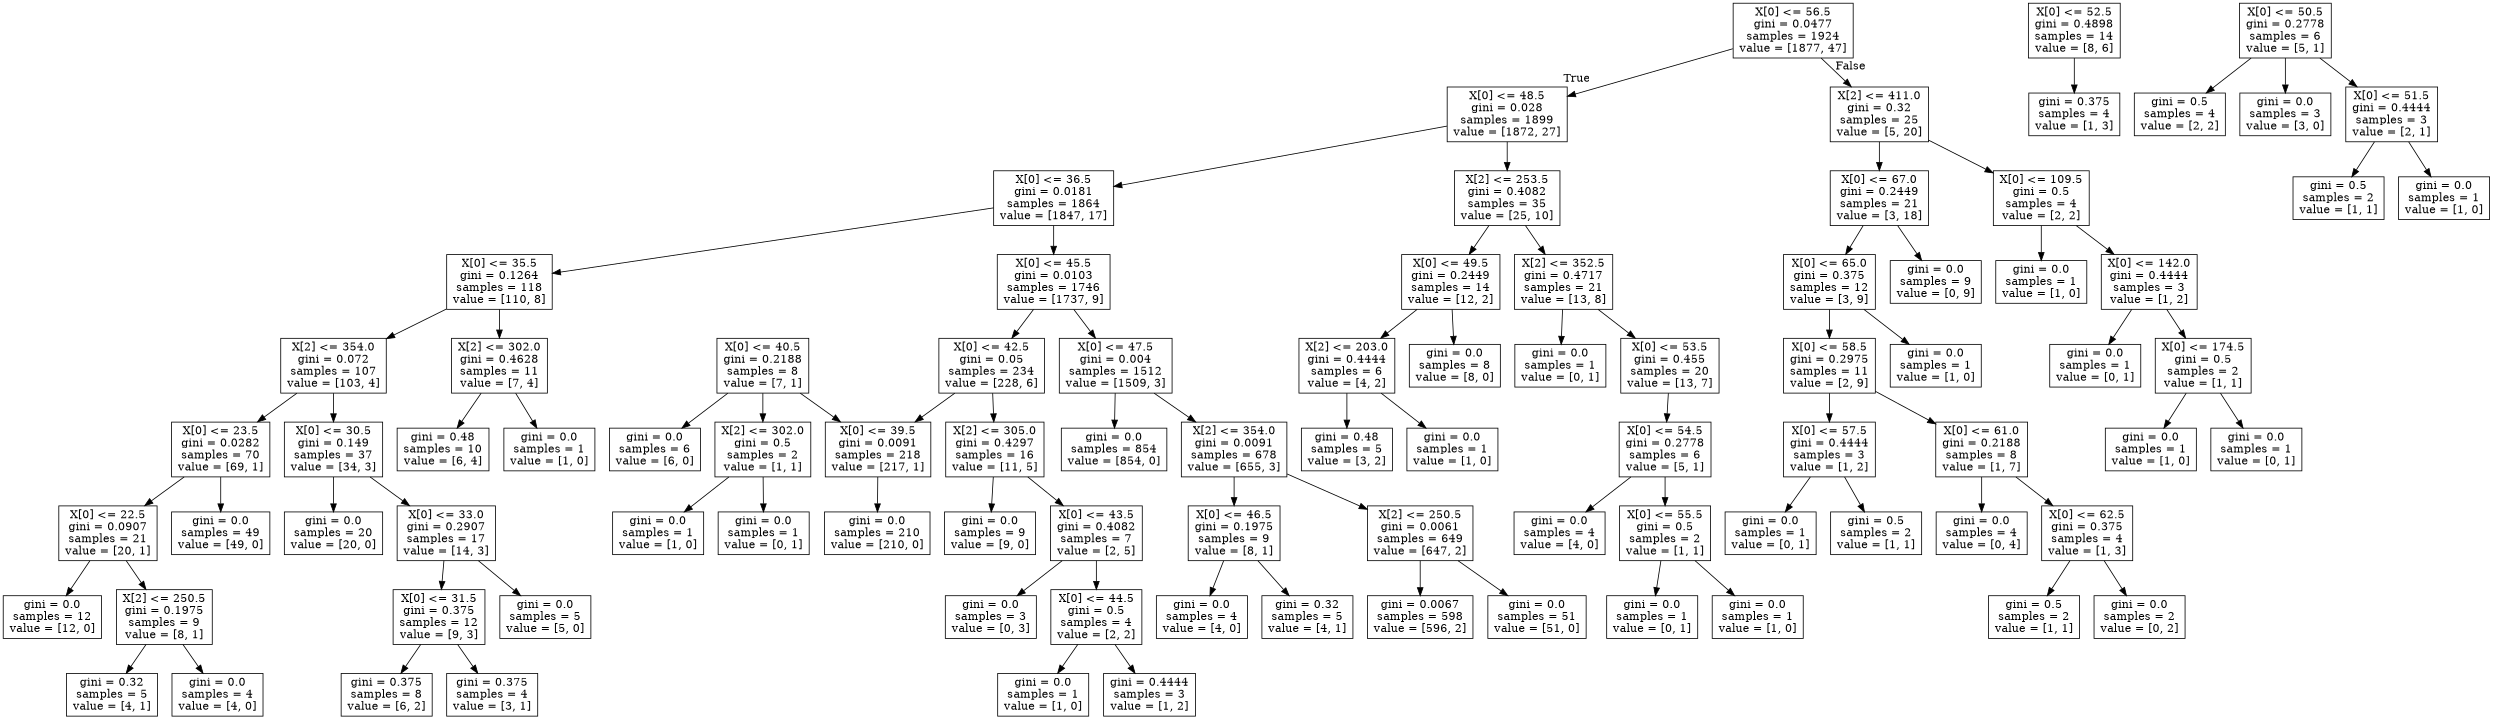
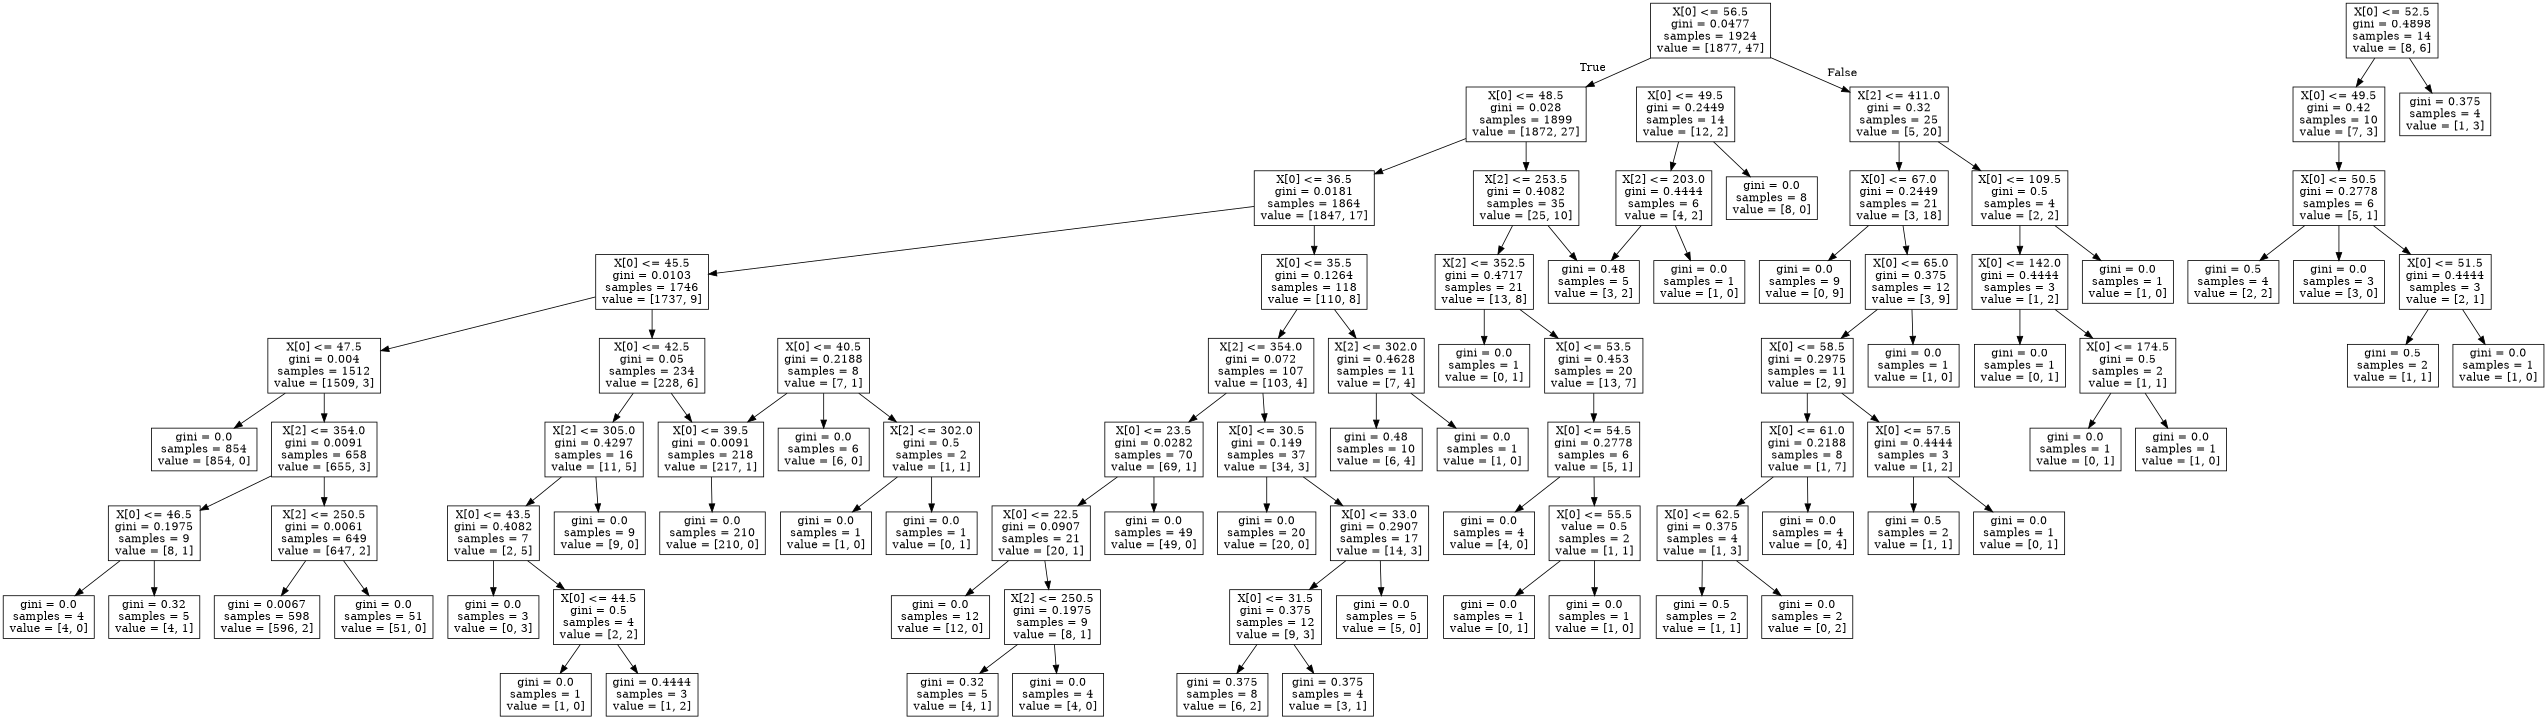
  digraph {
    node [shape=box]
    n1 [label="X[0] <= 56.5\ngini = 0.0477\nsamples = 1924\nvalue = [1877, 47]"]
    n2 [label="X[0] <= 48.5\ngini = 0.028\nsamples = 1899\nvalue = [1872, 27]"]
    n3 [label="X[2] <= 411.0\ngini = 0.32\nsamples = 25\nvalue = [5, 20]"]
    n4 [label="X[0] <= 36.5\ngini = 0.0181\nsamples = 1864\nvalue = [1847, 17]"]
    n5 [label="X[2] <= 253.5\ngini = 0.4082\nsamples = 35\nvalue = [25, 10]"]
    n6 [label="X[0] <= 67.0\ngini = 0.2449\nsamples = 21\nvalue = [3, 18]"]
    n7 [label="X[0] <= 109.5\ngini = 0.5\nsamples = 4\nvalue = [2, 2]"]
    n8 [label="X[0] <= 35.5\ngini = 0.1264\nsamples = 118\nvalue = [110, 8]"]
    n9 [label="X[0] <= 45.5\ngini = 0.0103\nsamples = 1746\nvalue = [1737, 9]"]
    n10 [label="X[0] <= 49.5\ngini = 0.2449\nsamples = 14\nvalue = [12, 2]"]
    n11 [label="X[2] <= 352.5\ngini = 0.4717\nsamples = 21\nvalue = [13, 8]"]
    n12 [label="X[2] <= 354.0\ngini = 0.072\nsamples = 107\nvalue = [103, 4]"]
    n13 [label="X[2] <= 302.0\ngini = 0.4628\nsamples = 11\nvalue = [7, 4]"]
    n14 [label="X[0] <= 42.5\ngini = 0.05\nsamples = 234\nvalue = [228, 6]"]
    n15 [label="X[0] <= 47.5\ngini = 0.004\nsamples = 1512\nvalue = [1509, 3]"]
    n16 [label="X[0] <= 23.5\ngini = 0.0282\nsamples = 70\nvalue = [69, 1]"]
    n17 [label="X[0] <= 30.5\ngini = 0.149\nsamples = 37\nvalue = [34, 3]"]
    n18 [label="gini = 0.48\nsamples = 10\nvalue = [6, 4]"]
    n19 [label="gini = 0.0\nsamples = 1\nvalue = [1, 0]"]
    n20 [label="X[0] <= 22.5\ngini = 0.0907\nsamples = 21\nvalue = [20, 1]"]
    n21 [label="gini = 0.0\nsamples = 49\nvalue = [49, 0]"]
    n22 [label="gini = 0.0\nsamples = 20\nvalue = [20, 0]"]
    n23 [label="X[0] <= 33.0\ngini = 0.2907\nsamples = 17\nvalue = [14, 3]"]
    n24 [label="gini = 0.0\nsamples = 12\nvalue = [12, 0]"]
    n25 [label="X[2] <= 250.5\ngini = 0.1975\nsamples = 9\nvalue = [8, 1]"]
    n26 [label="gini = 0.32\nsamples = 5\nvalue = [4, 1]"]
    n27 [label="gini = 0.0\nsamples = 4\nvalue = [4, 0]"]
    n28 [label="X[0] <= 31.5\ngini = 0.375\nsamples = 12\nvalue = [9, 3]"]
    n29 [label="gini = 0.0\nsamples = 5\nvalue = [5, 0]"]
    n30 [label="gini = 0.375\nsamples = 8\nvalue = [6, 2]"]
    n31 [label="gini = 0.375\nsamples = 4\nvalue = [3, 1]"]
    n32 [label="X[0] <= 39.5\ngini = 0.0091\nsamples = 218\nvalue = [217, 1]"]
    n33 [label="X[2] <= 305.0\ngini = 0.4297\nsamples = 16\nvalue = [11, 5]"]
-   n34 [label="X[2] <= 354.0\ngini = 0.0091\nsamples = 678\nvalue = [655, 3]"]
+   n34 [label="X[2] <= 354.0\ngini = 0.0091\nsamples = 658\nvalue = [655, 3]"]
    n35 [label="gini = 0.0\nsamples = 854\nvalue = [854, 0]"]
    n36 [label="gini = 0.0\nsamples = 210\nvalue = [210, 0]"]
    n37 [label="gini = 0.0\nsamples = 9\nvalue = [9, 0]"]
    n38 [label="X[0] <= 43.5\ngini = 0.4082\nsamples = 7\nvalue = [2, 5]"]
    n39 [label="X[0] <= 40.5\ngini = 0.2188\nsamples = 8\nvalue = [7, 1]"]
    n40 [label="X[2] <= 302.0\ngini = 0.5\nsamples = 2\nvalue = [1, 1]"]
    n41 [label="gini = 0.0\nsamples = 6\nvalue = [6, 0]"]
    n42 [label="gini = 0.0\nsamples = 1\nvalue = [0, 1]"]
    n43 [label="gini = 0.0\nsamples = 1\nvalue = [1, 0]"]
    n44 [label="gini = 0.0\nsamples = 3\nvalue = [0, 3]"]
    n45 [label="X[0] <= 44.5\ngini = 0.5\nsamples = 4\nvalue = [2, 2]"]
    n46 [label="gini = 0.0\nsamples = 1\nvalue = [1, 0]"]
    n47 [label="gini = 0.4444\nsamples = 3\nvalue = [1, 2]"]
    n48 [label="X[2] <= 250.5\ngini = 0.0061\nsamples = 649\nvalue = [647, 2]"]
    n49 [label="X[0] <= 46.5\ngini = 0.1975\nsamples = 9\nvalue = [8, 1]"]
    n50 [label="gini = 0.0067\nsamples = 598\nvalue = [596, 2]"]
    n51 [label="gini = 0.0\nsamples = 51\nvalue = [51, 0]"]
    n52 [label="gini = 0.0\nsamples = 4\nvalue = [4, 0]"]
    n53 [label="gini = 0.32\nsamples = 5\nvalue = [4, 1]"]
    n54 [label="X[2] <= 203.0\ngini = 0.4444\nsamples = 6\nvalue = [4, 2]"]
    n55 [label="gini = 0.0\nsamples = 8\nvalue = [8, 0]"]
    n56 [label="gini = 0.0\nsamples = 1\nvalue = [0, 1]"]
-   n57 [label="X[0] <= 53.5\ngini = 0.455\nsamples = 20\nvalue = [13, 7]"]
+   n57 [label="X[0] <= 53.5\ngini = 0.453\nsamples = 20\nvalue = [13, 7]"]
    n58 [label="gini = 0.48\nsamples = 5\nvalue = [3, 2]"]
    n59 [label="gini = 0.0\nsamples = 1\nvalue = [1, 0]"]
    n60 [label="X[0] <= 54.5\ngini = 0.2778\nsamples = 6\nvalue = [5, 1]"]
    n61 [label="X[0] <= 52.5\ngini = 0.4898\nsamples = 14\nvalue = [8, 6]"]
+   n62 [label="X[0] <= 49.5\ngini = 0.42\nsamples = 10\nvalue = [7, 3]"]
    n63 [label="gini = 0.375\nsamples = 4\nvalue = [1, 3]"]
    n64 [label="gini = 0.0\nsamples = 4\nvalue = [4, 0]"]
-   n65 [label="X[0] <= 55.5\ngini = 0.5\nsamples = 2\nvalue = [1, 1]"]
+   n65 [label="X[0] <= 55.5\nvalue = 0.5\nsamples = 2\nvalue = [1, 1]"]
    n66 [label="X[0] <= 50.5\ngini = 0.2778\nsamples = 6\nvalue = [5, 1]"]
    n67 [label="gini = 0.5\nsamples = 4\nvalue = [2, 2]"]
    n68 [label="gini = 0.0\nsamples = 3\nvalue = [3, 0]"]
    n69 [label="X[0] <= 51.5\ngini = 0.4444\nsamples = 3\nvalue = [2, 1]"]
    n70 [label="gini = 0.5\nsamples = 2\nvalue = [1, 1]"]
    n71 [label="gini = 0.0\nsamples = 1\nvalue = [1, 0]"]
    n72 [label="gini = 0.0\nsamples = 1\nvalue = [0, 1]"]
    n73 [label="gini = 0.0\nsamples = 1\nvalue = [1, 0]"]
    n74 [label="X[0] <= 65.0\ngini = 0.375\nsamples = 12\nvalue = [3, 9]"]
    n75 [label="gini = 0.0\nsamples = 9\nvalue = [0, 9]"]
    n76 [label="gini = 0.0\nsamples = 1\nvalue = [1, 0]"]
    n77 [label="X[0] <= 142.0\ngini = 0.4444\nsamples = 3\nvalue = [1, 2]"]
    n78 [label="X[0] <= 58.5\ngini = 0.2975\nsamples = 11\nvalue = [2, 9]"]
    n79 [label="gini = 0.0\nsamples = 1\nvalue = [1, 0]"]
    n80 [label="X[0] <= 57.5\ngini = 0.4444\nsamples = 3\nvalue = [1, 2]"]
    n81 [label="X[0] <= 61.0\ngini = 0.2188\nsamples = 8\nvalue = [1, 7]"]
    n82 [label="gini = 0.0\nsamples = 1\nvalue = [0, 1]"]
    n83 [label="gini = 0.5\nsamples = 2\nvalue = [1, 1]"]
    n84 [label="gini = 0.0\nsamples = 4\nvalue = [0, 4]"]
    n85 [label="X[0] <= 62.5\ngini = 0.375\nsamples = 4\nvalue = [1, 3]"]
    n86 [label="gini = 0.5\nsamples = 2\nvalue = [1, 1]"]
    n87 [label="gini = 0.0\nsamples = 2\nvalue = [0, 2]"]
    n88 [label="gini = 0.0\nsamples = 1\nvalue = [0, 1]"]
    n89 [label="X[0] <= 174.5\ngini = 0.5\nsamples = 2\nvalue = [1, 1]"]
    n90 [label="gini = 0.0\nsamples = 1\nvalue = [1, 0]"]
    n91 [label="gini = 0.0\nsamples = 1\nvalue = [0, 1]"]
    n1 -> n2 [headlabel=True labelangle=45 labeldistance=2.5]
    n1 -> n3 [headlabel=False labelangle=-45 labeldistance=2.5]
    n2 -> n4
    n2 -> n5
    n3 -> n6
    n3 -> n7
    n4 -> n8
    n4 -> n9
-   n5 -> n10
+   n5 -> n58
    n5 -> n11
    n6 -> n74
    n6 -> n75
    n7 -> n76
    n7 -> n77
    n8 -> n12
    n8 -> n13
    n9 -> n14
    n9 -> n15
    n10 -> n54
    n10 -> n55
    n11 -> n56
    n11 -> n57
    n12 -> n16
    n12 -> n17
    n13 -> n18
    n13 -> n19
    n14 -> n32
    n14 -> n33
    n15 -> n34
    n15 -> n35
    n16 -> n20
    n16 -> n21
    n17 -> n22
    n17 -> n23
    n20 -> n24
    n20 -> n25
    n23 -> n28
    n23 -> n29
    n25 -> n26
    n25 -> n27
    n28 -> n30
    n28 -> n31
    n32 -> n36
    n33 -> n37
    n33 -> n38
    n34 -> n48
    n34 -> n49
    n38 -> n44
    n38 -> n45
    n39 -> n32
    n39 -> n40
    n39 -> n41
    n40 -> n42
    n40 -> n43
    n45 -> n46
    n45 -> n47
    n48 -> n50
    n48 -> n51
    n49 -> n52
    n49 -> n53
    n54 -> n58
    n54 -> n59
    n57 -> n60
    n60 -> n64
    n60 -> n65
+   n61 -> n62
    n61 -> n63
+   n62 -> n66
    n65 -> n72
    n65 -> n73
    n66 -> n67
    n66 -> n68
    n66 -> n69
    n69 -> n70
    n69 -> n71
    n74 -> n78
    n74 -> n79
    n77 -> n88
    n77 -> n89
    n78 -> n80
    n78 -> n81
    n80 -> n82
    n80 -> n83
    n81 -> n84
    n81 -> n85
    n85 -> n86
    n85 -> n87
    n89 -> n90
    n89 -> n91
  }
